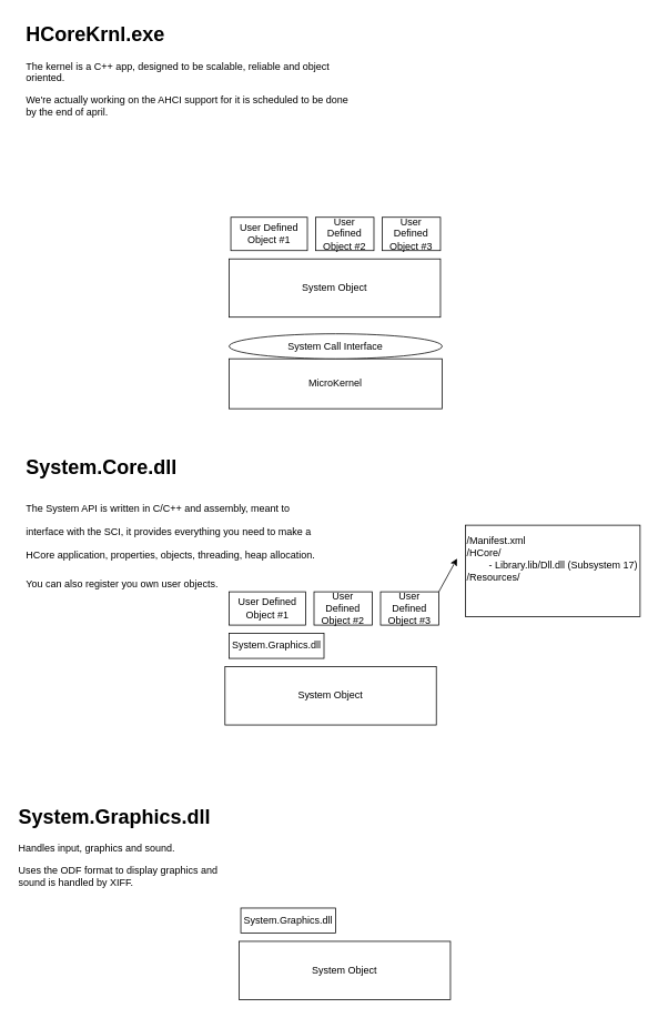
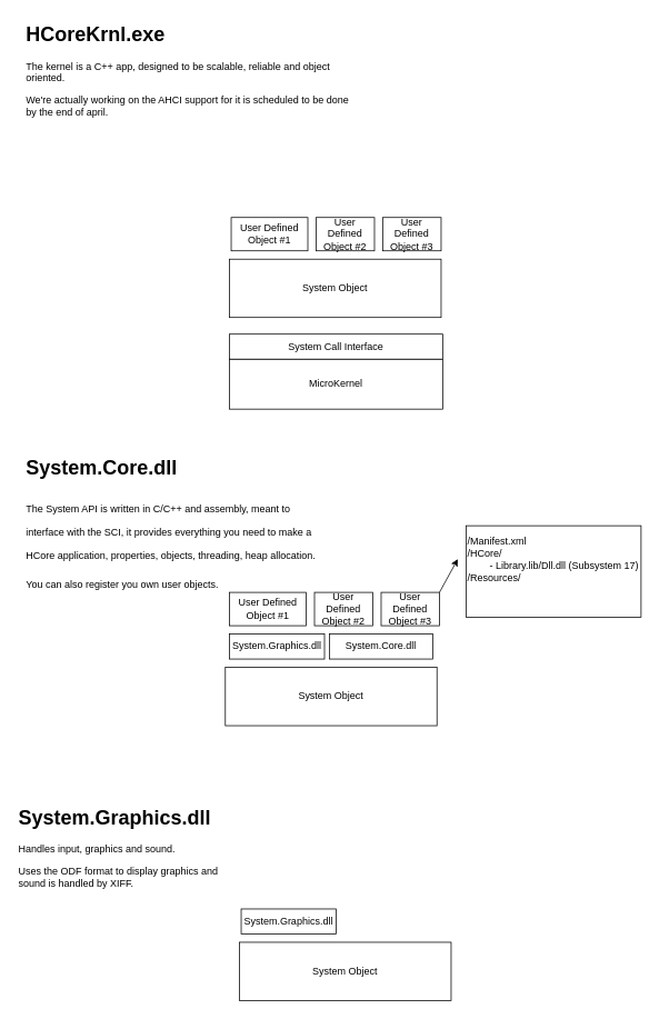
  <mxCell id="0" />
  <mxCell id="1" parent="0" />
  <mxCell id="2" value="&lt;h1 style=&quot;margin-top: 0px;&quot;&gt;HCoreKrnl.exe&lt;/h1&gt;&lt;p&gt;The kernel is a C++ app, designed to be scalable, reliable and object oriented.&lt;/p&gt;&lt;p&gt;We're actually working on the AHCI support for it is scheduled to be done by the end of april.&lt;/p&gt;" style="text;html=1;whiteSpace=wrap;overflow=hidden;rounded=0;" parent="1" vertex="1"><mxGeometry x="29" y="20" width="400" height="120" as="geometry" /></mxCell>
  <mxCell id="3" value="MicroKernel" style="rounded=0;whiteSpace=wrap;html=1;" parent="1" vertex="1"><mxGeometry x="275" y="430" width="256" height="60" as="geometry" /></mxCell>
- <mxCell id="4" value="System Call Interface" style="ellipse;whiteSpace=wrap;html=1;" parent="1" vertex="1"><mxGeometry x="275" y="400" width="256" height="30" as="geometry" /></mxCell>
+ <mxCell id="4" value="System Call Interface" style="rounded=0;whiteSpace=wrap;html=1;" parent="1" vertex="1"><mxGeometry x="275" y="400" width="256" height="30" as="geometry" /></mxCell>
  <mxCell id="5" value="System Object" style="rounded=0;whiteSpace=wrap;html=1;" parent="1" vertex="1"><mxGeometry x="275" y="310" width="254" height="70" as="geometry" /></mxCell>
  <mxCell id="6" value="User Defined Object #1" style="rounded=0;whiteSpace=wrap;html=1;" parent="1" vertex="1"><mxGeometry x="277" y="260" width="92" height="40" as="geometry" /></mxCell>
  <mxCell id="7" value="User Defined Object #2" style="rounded=0;whiteSpace=wrap;html=1;" parent="1" vertex="1"><mxGeometry x="379" y="260" width="70" height="40" as="geometry" /></mxCell>
  <mxCell id="8" value="User Defined Object #3" style="rounded=0;whiteSpace=wrap;html=1;" parent="1" vertex="1"><mxGeometry x="459" y="260" width="70" height="40" as="geometry" /></mxCell>
  <mxCell id="9" value="&lt;h1 style=&quot;margin-top: 0px;&quot;&gt;&lt;span style=&quot;background-color: initial;&quot;&gt;System.Core.dll&lt;/span&gt;&lt;/h1&gt;&lt;h1 style=&quot;margin-top: 0px;&quot;&gt;&lt;span style=&quot;background-color: initial; font-size: 12px; font-weight: normal;&quot;&gt;The System API is written in C/C++ and assembly, meant to interface with the SCI, it provides everything you need to make a HCore application, properties, objects, threading, heap allocation.&lt;/span&gt;&lt;br&gt;&lt;/h1&gt;&lt;div&gt;&lt;span style=&quot;background-color: initial; font-size: 12px; font-weight: normal;&quot;&gt;You can also register you own user objects.&lt;/span&gt;&lt;/div&gt;" style="text;html=1;whiteSpace=wrap;overflow=hidden;rounded=0;" parent="1" vertex="1"><mxGeometry x="29" y="540" width="360" height="190" as="geometry" /></mxCell>
  <mxCell id="10" value="System Object" style="rounded=0;whiteSpace=wrap;html=1;" parent="1" vertex="1"><mxGeometry x="270" y="800" width="254" height="70" as="geometry" /></mxCell>
  <mxCell id="11" value="User Defined Object #1" style="rounded=0;whiteSpace=wrap;html=1;" parent="1" vertex="1"><mxGeometry x="275" y="710" width="92" height="40" as="geometry" /></mxCell>
  <mxCell id="12" value="User Defined Object #2" style="rounded=0;whiteSpace=wrap;html=1;" parent="1" vertex="1"><mxGeometry x="377" y="710" width="70" height="40" as="geometry" /></mxCell>
  <mxCell id="13" value="User Defined Object #3" style="rounded=0;whiteSpace=wrap;html=1;" parent="1" vertex="1"><mxGeometry x="457" y="710" width="70" height="40" as="geometry" /></mxCell>
  <mxCell id="14" value="" style="endArrow=classic;html=1;rounded=0;exitX=1;exitY=0;exitDx=0;exitDy=0;" parent="1" source="13" edge="1"><mxGeometry width="50" height="50" relative="1" as="geometry"><mxPoint x="379" y="750" as="sourcePoint" /><mxPoint x="549" y="670" as="targetPoint" /></mxGeometry></mxCell>
  <mxCell id="15" value="/Manifest.xml&lt;div&gt;/HCore/&lt;/div&gt;&lt;div&gt;&lt;span style=&quot;white-space: pre;&quot;&gt;&#09;&lt;/span&gt;- Library.lib/Dll.dll (Subsystem 17)&lt;/div&gt;&lt;div&gt;/Resources/&lt;/div&gt;&lt;div&gt;&lt;br&gt;&lt;/div&gt;&lt;div&gt;&lt;br&gt;&lt;/div&gt;" style="rounded=0;whiteSpace=wrap;html=1;align=left;" parent="1" vertex="1"><mxGeometry x="559" y="630" width="210" height="110" as="geometry" /></mxCell>
  <mxCell id="16" value="&lt;h1 style=&quot;margin-top: 0px;&quot;&gt;System.Graphics.dll&lt;/h1&gt;&lt;p&gt;Handles input, graphics and sound.&lt;/p&gt;&lt;p&gt;Uses the ODF format to display graphics and sound is handled by XIFF.&lt;/p&gt;" style="text;html=1;whiteSpace=wrap;overflow=hidden;rounded=0;" vertex="1" parent="1"><mxGeometry x="20" y="960" width="250" height="120" as="geometry" /></mxCell>
  <mxCell id="17" value="System.Graphics.dll" style="rounded=0;whiteSpace=wrap;html=1;" vertex="1" parent="1"><mxGeometry x="275" y="760" width="114" height="30" as="geometry" /></mxCell>
  <mxCell id="18" value="System Object" style="rounded=0;whiteSpace=wrap;html=1;" vertex="1" parent="1"><mxGeometry x="287" y="1130" width="254" height="70" as="geometry" /></mxCell>
  <mxCell id="19" value="System.Graphics.dll" style="rounded=0;whiteSpace=wrap;html=1;" vertex="1" parent="1"><mxGeometry x="289" y="1090" width="114" height="30" as="geometry" /></mxCell>
+ <mxCell id="20" value="System.Core.dll" style="rounded=0;whiteSpace=wrap;html=1;" vertex="1" parent="1"><mxGeometry x="395" y="760" width="124" height="30" as="geometry" /></mxCell>
